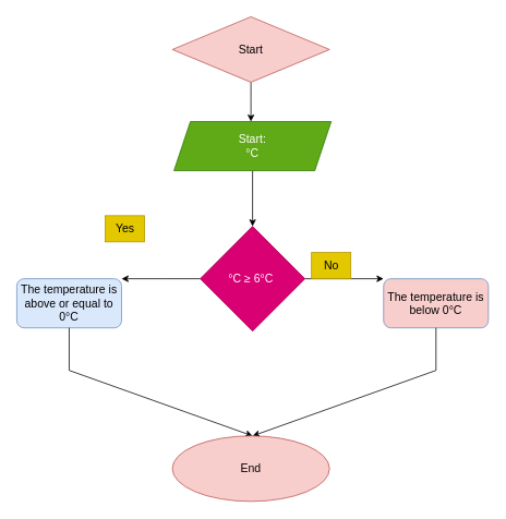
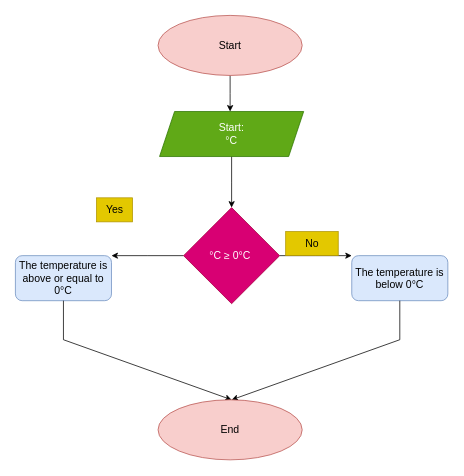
  <mxCell id="0" />
  <mxCell id="1" parent="0" />
  <mxCell id="2" style="edgeStyle=orthogonalEdgeStyle;rounded=0;orthogonalLoop=1;jettySize=auto;html=1;exitX=0.5;exitY=1;exitDx=0;exitDy=0;fontSize=14;" edge="1" parent="1" source="3"><mxGeometry relative="1" as="geometry"><mxPoint x="306" y="148" as="targetPoint" /></mxGeometry></mxCell>
- <mxCell id="3" value="Start" style="rhombus;whiteSpace=wrap;html=1;fontSize=14;fillColor=#f8cecc;strokeColor=#b85450;" vertex="1" parent="1"><mxGeometry x="210" width="192" height="80" as="geometry" y="20" /></mxCell>
+ <mxCell id="3" value="Start" style="ellipse;whiteSpace=wrap;html=1;fontSize=14;fillColor=#f8cecc;strokeColor=#b85450;" vertex="1" parent="1"><mxGeometry x="210" width="192" height="80" as="geometry" y="20" /></mxCell>
  <mxCell id="4" style="edgeStyle=orthogonalEdgeStyle;rounded=0;orthogonalLoop=1;jettySize=auto;html=1;exitX=0.5;exitY=1;exitDx=0;exitDy=0;fontSize=14;" edge="1" parent="1" source="5"><mxGeometry relative="1" as="geometry"><mxPoint x="308" y="276" as="targetPoint" /></mxGeometry></mxCell>
  <mxCell id="5" value="Start:&lt;br&gt;°C" style="shape=parallelogram;perimeter=parallelogramPerimeter;whiteSpace=wrap;html=1;fixedSize=1;fontSize=14;fillColor=#60a917;fontColor=#ffffff;strokeColor=#2D7600;" vertex="1" parent="1"><mxGeometry x="212" y="148" width="192" height="60" as="geometry" /></mxCell>
  <mxCell id="6" style="edgeStyle=orthogonalEdgeStyle;rounded=0;orthogonalLoop=1;jettySize=auto;html=1;exitX=0;exitY=0.5;exitDx=0;exitDy=0;fontSize=14;" edge="1" parent="1" source="8"><mxGeometry relative="1" as="geometry"><mxPoint x="148" y="340" as="targetPoint" /></mxGeometry></mxCell>
  <mxCell id="7" style="edgeStyle=orthogonalEdgeStyle;rounded=0;orthogonalLoop=1;jettySize=auto;html=1;exitX=1;exitY=0.5;exitDx=0;exitDy=0;fontSize=14;" edge="1" parent="1" source="8"><mxGeometry relative="1" as="geometry"><mxPoint x="468" y="340" as="targetPoint" /></mxGeometry></mxCell>
- <mxCell id="8" value="°C ≥ 6°C&amp;nbsp;" style="rhombus;whiteSpace=wrap;html=1;fontSize=14;fillColor=#d80073;fontColor=#ffffff;strokeColor=#A50040;" vertex="1" parent="1"><mxGeometry x="244" y="276" width="128" height="128" as="geometry" /></mxCell>
+ <mxCell id="8" value="°C ≥ 0°C&amp;nbsp;" style="rhombus;whiteSpace=wrap;html=1;fontSize=14;fillColor=#d80073;fontColor=#ffffff;strokeColor=#A50040;" vertex="1" parent="1"><mxGeometry x="244" y="276" width="128" height="128" as="geometry" /></mxCell>
  <mxCell id="9" value="Yes" style="text;html=1;align=center;verticalAlign=middle;resizable=0;points=[];autosize=1;strokeColor=#B09500;fillColor=#e3c800;fontSize=14;fontColor=#000000;" vertex="1" parent="1"><mxGeometry x="128" y="263" width="48" height="32" as="geometry" /></mxCell>
- <mxCell id="10" value="No" style="text;html=1;align=center;verticalAlign=middle;resizable=0;points=[];autosize=1;strokeColor=#B09500;fillColor=#e3c800;fontSize=14;fontColor=#000000;" vertex="1" parent="1"><mxGeometry x="380" y="308" width="48" height="32" as="geometry" /></mxCell>
+ <mxCell id="10" value="No" style="text;html=1;align=center;verticalAlign=middle;resizable=0;points=[];autosize=1;strokeColor=#B09500;fillColor=#e3c800;fontSize=14;fontColor=#000000;" vertex="1" parent="1"><mxGeometry x="380" y="308" width="70" height="32" as="geometry" /></mxCell>
  <mxCell id="11" value="The temperature is above or equal to 0°C" style="rounded=1;whiteSpace=wrap;html=1;fontSize=14;fillColor=#dae8fc;strokeColor=#6c8ebf;" vertex="1" parent="1"><mxGeometry x="20" y="340" width="128" height="60" as="geometry" /></mxCell>
- <mxCell id="12" value="The temperature is below 0°C" style="rounded=1;whiteSpace=wrap;html=1;fontSize=14;fillColor=#f8cecc;strokeColor=#6c8ebf;" vertex="1" parent="1"><mxGeometry x="468" y="340" width="128" height="60" as="geometry" /></mxCell>
+ <mxCell id="12" value="The temperature is below 0°C" style="rounded=1;whiteSpace=wrap;html=1;fontSize=14;fillColor=#dae8fc;strokeColor=#6c8ebf;" vertex="1" parent="1"><mxGeometry x="468" y="340" width="128" height="60" as="geometry" /></mxCell>
  <mxCell id="13" value="" style="endArrow=classic;html=1;rounded=0;fontSize=14;exitX=0.5;exitY=1;exitDx=0;exitDy=0;" edge="1" parent="1" source="12"><mxGeometry width="50" height="50" relative="1" as="geometry"><mxPoint x="276" y="358" as="sourcePoint" /><mxPoint x="308" y="532" as="targetPoint" /><Array as="points"><mxPoint x="532" y="452" /></Array></mxGeometry></mxCell>
  <mxCell id="14" value="" style="endArrow=classic;html=1;rounded=0;fontSize=14;exitX=0.5;exitY=1;exitDx=0;exitDy=0;" edge="1" parent="1" source="11"><mxGeometry width="50" height="50" relative="1" as="geometry"><mxPoint x="276" y="358" as="sourcePoint" /><mxPoint x="308" y="532" as="targetPoint" /><Array as="points"><mxPoint x="84" y="452" /></Array></mxGeometry></mxCell>
  <mxCell id="15" value="End" style="ellipse;whiteSpace=wrap;html=1;fontSize=14;fillColor=#f8cecc;strokeColor=#b85450;" vertex="1" parent="1"><mxGeometry x="210" y="532" width="192" height="80" as="geometry" /></mxCell>
